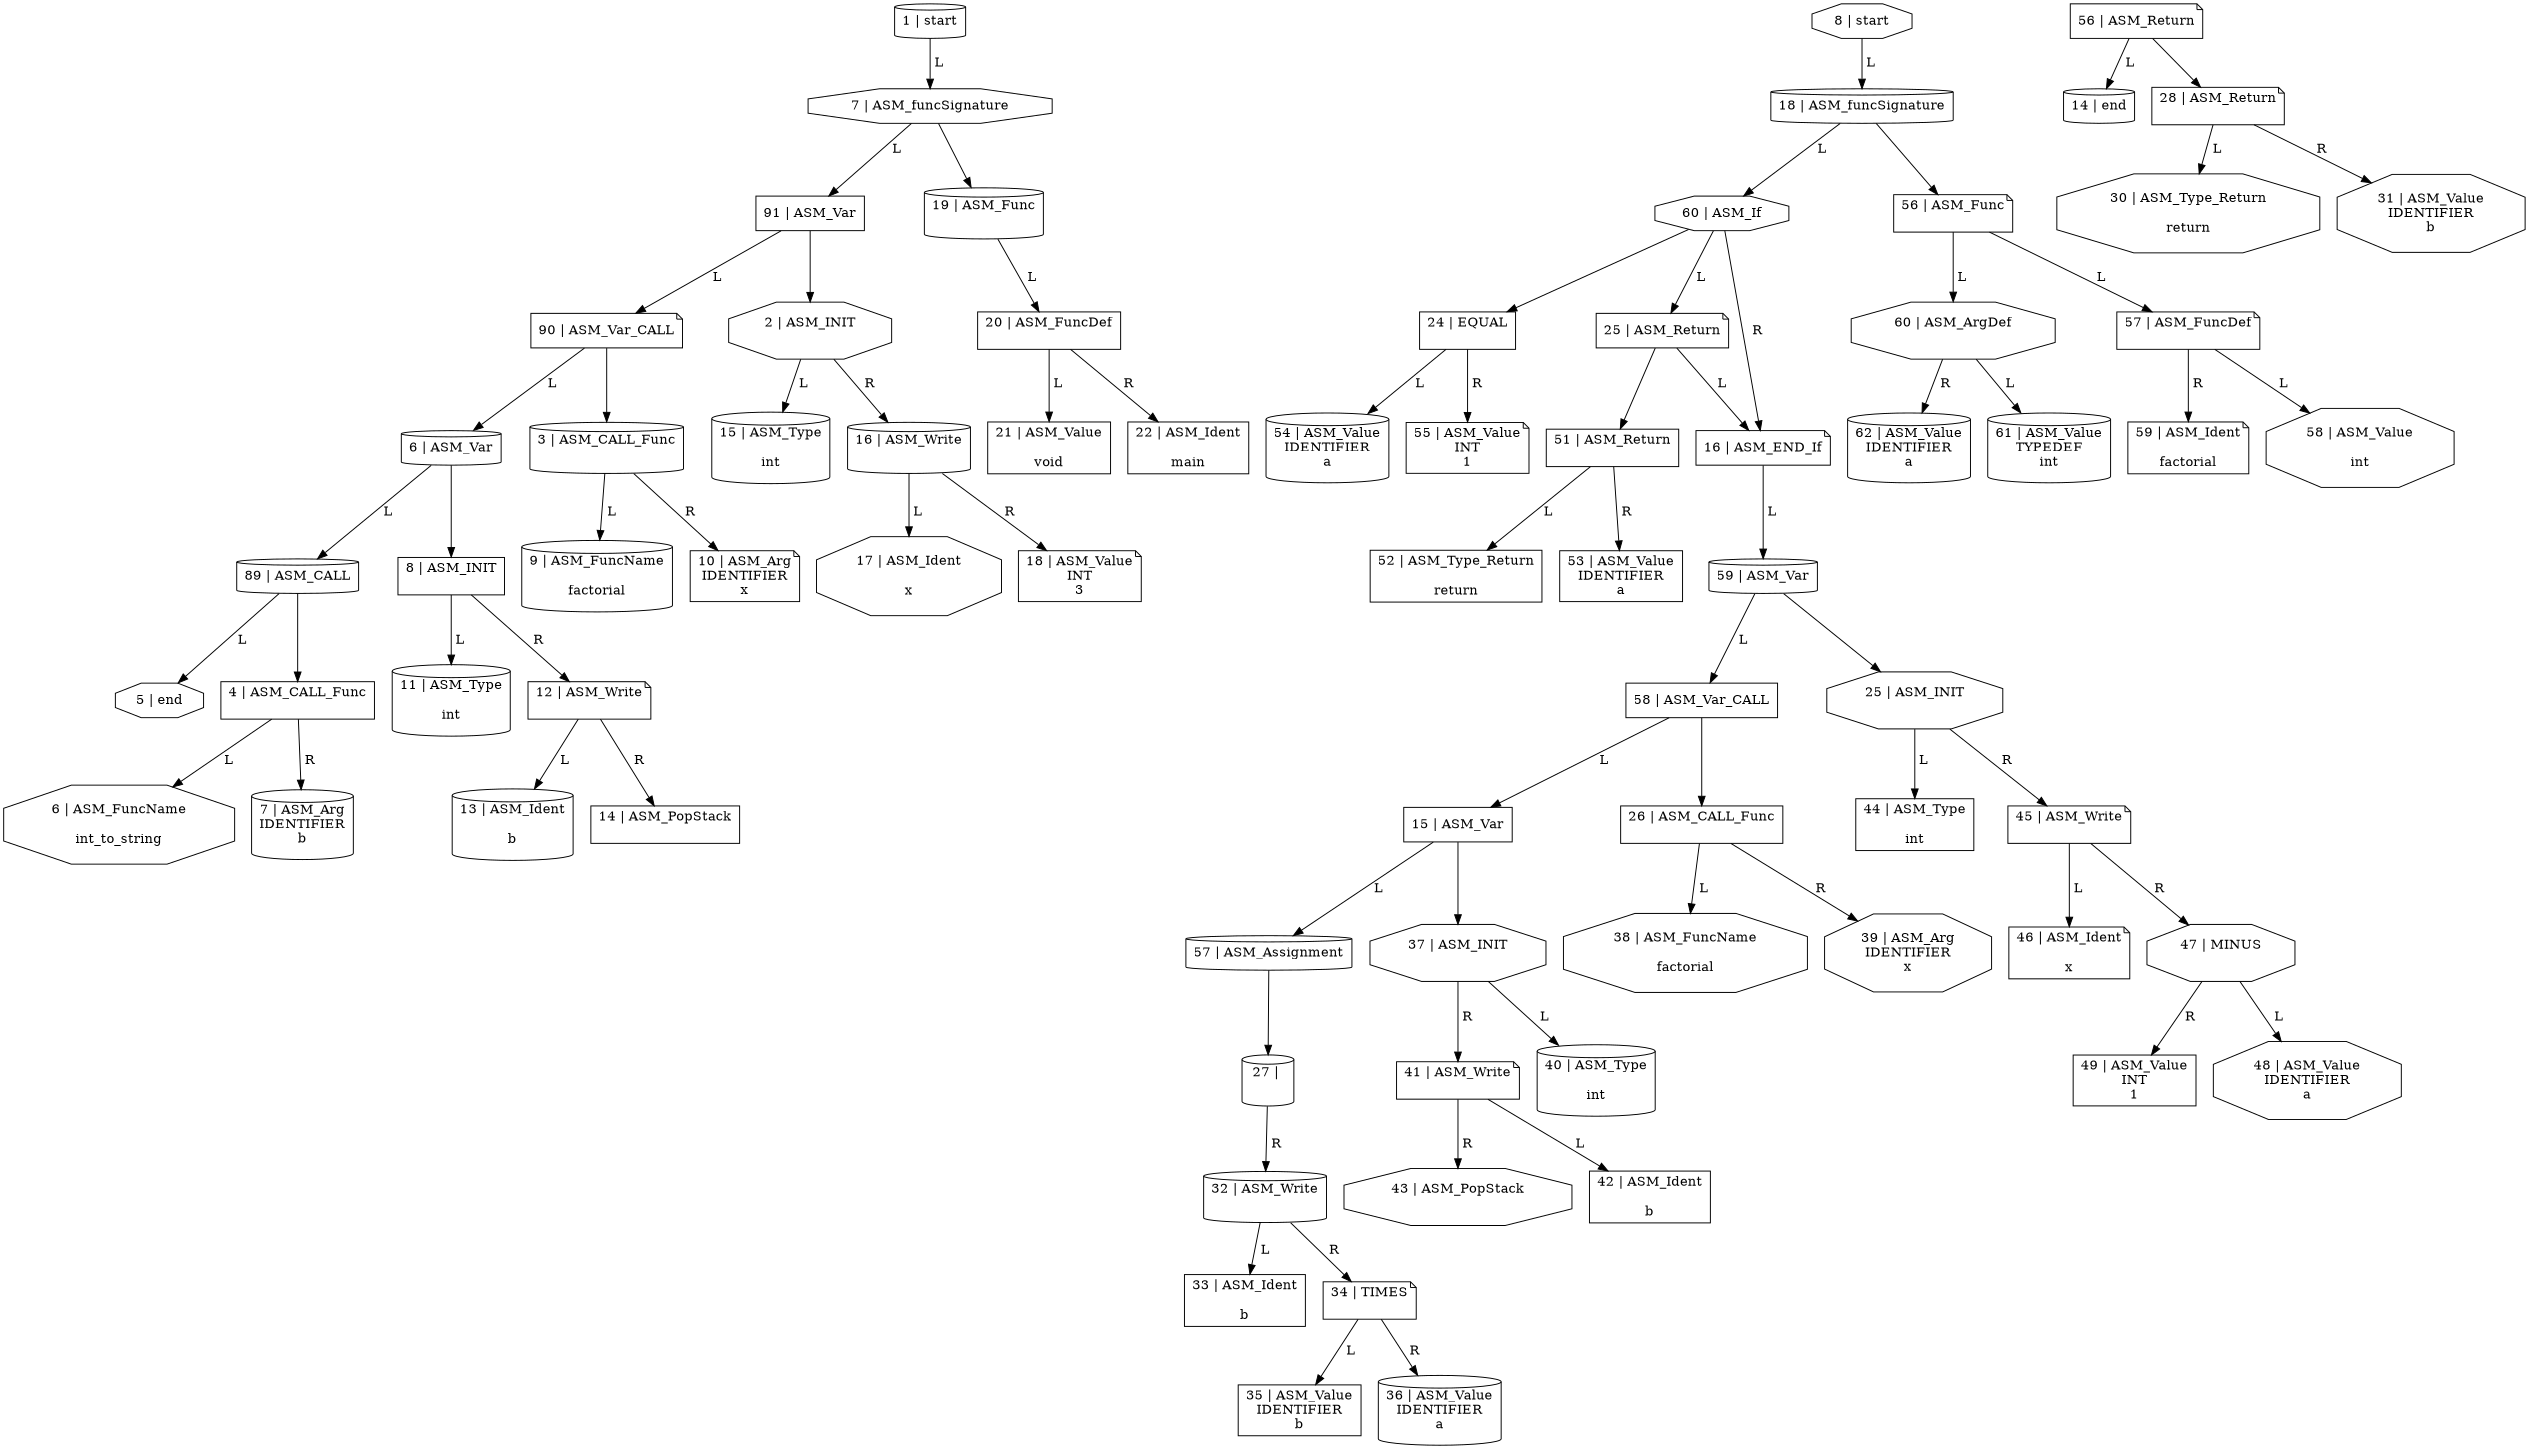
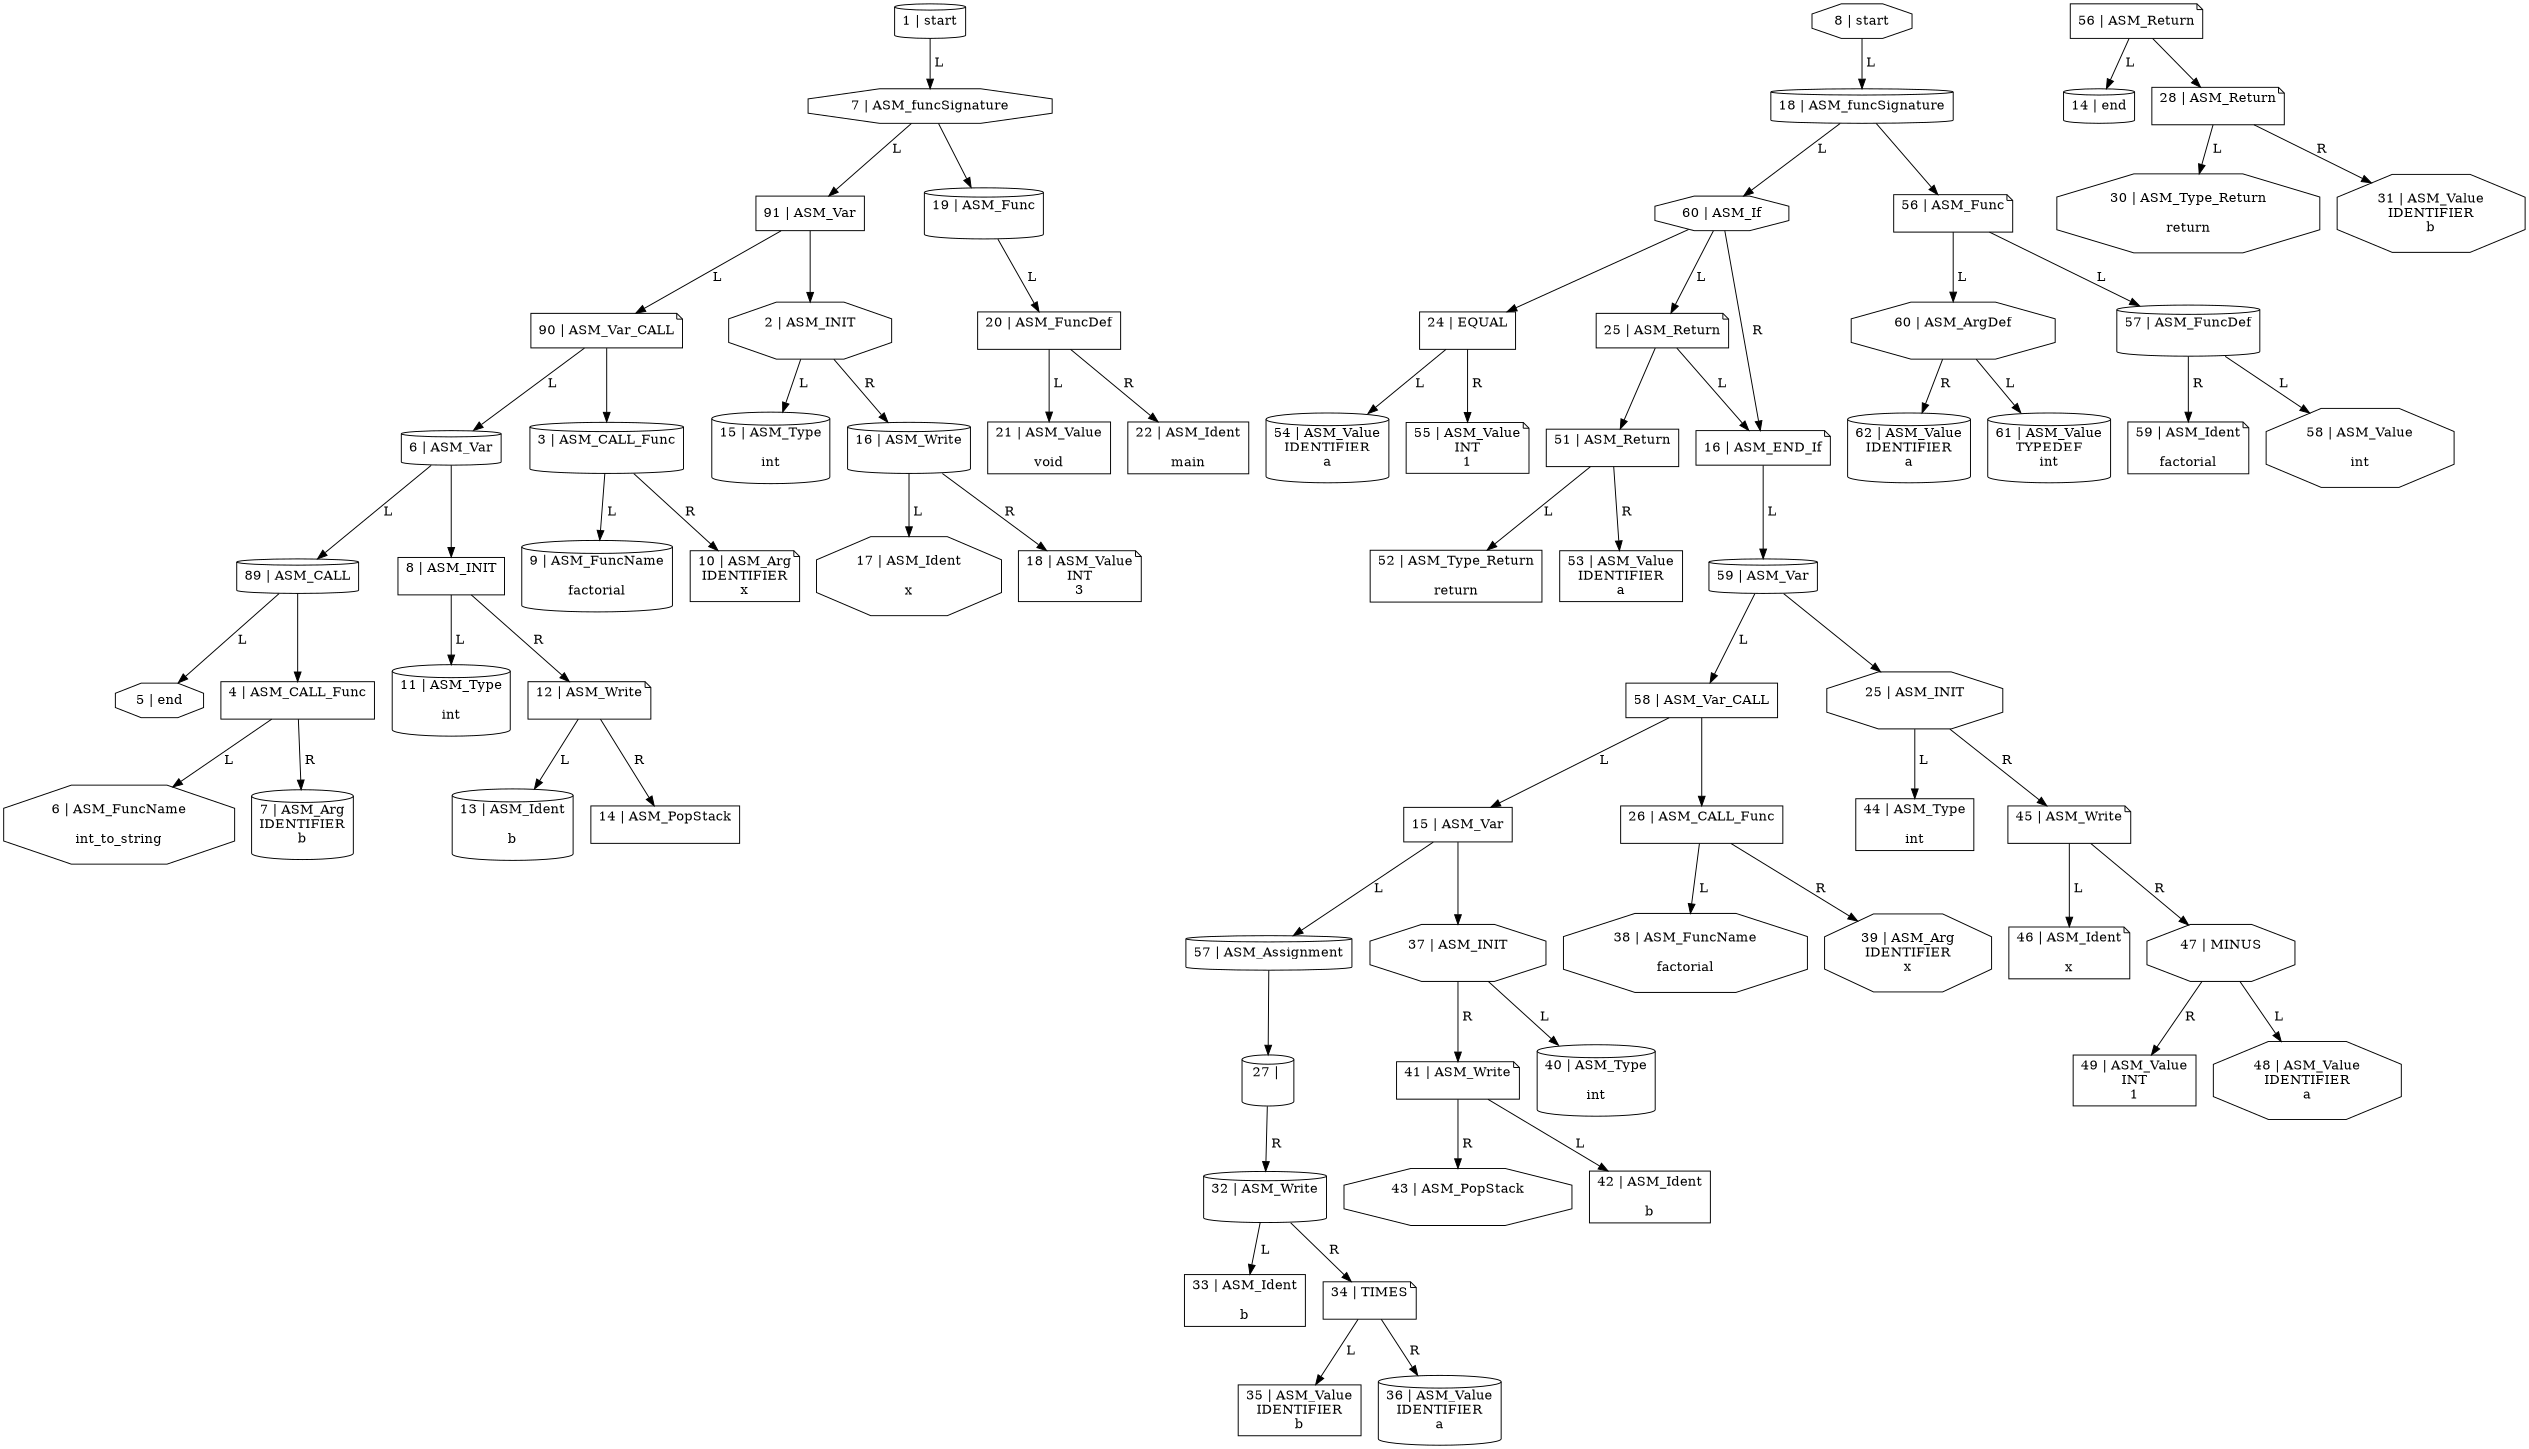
  digraph {
    node [shape=cylinder]
    "7 | ASM_funcSignature" [shape=octagon]
    "1 | start"
    "91 | ASM_Var" [shape=box]
    "19 | ASM_Func\n\n"
    "90 | ASM_Var_CALL" [shape=note]
    "2 | ASM_INIT\n\n" [shape=octagon]
    "20 | ASM_FuncDef\n\n" [shape=box]
    "6 | ASM_Var"
    "3 | ASM_CALL_Func\n\n"
    "15 | ASM_Type\n\nint"
    "16 | ASM_Write\n\n"
    "89 | ASM_CALL"
    "8 | ASM_INIT\n\n" [shape=box]
    "9 | ASM_FuncName\n\nfactorial"
    "10 | ASM_Arg\nIDENTIFIER\nx" [shape=note]
    "5 | end" [shape=octagon]
    "4 | ASM_CALL_Func\n\n" [shape=box]
    "11 | ASM_Type\n\nint"
    "12 | ASM_Write\n\n" [shape=note]
    "6 | ASM_FuncName\n\nint_to_string" [shape=octagon]
    "7 | ASM_Arg\nIDENTIFIER\nb"
    "13 | ASM_Ident\n\nb"
    "14 | ASM_PopStack\n\n" [shape=box]
    "17 | ASM_Ident\n\nx" [shape=octagon]
    "18 | ASM_Value\nINT\n3" [shape=note]
    "21 | ASM_Value\n\nvoid" [shape=box]
    "22 | ASM_Ident\n\nmain" [shape=box]
    "8 | start" [shape=octagon]
    "18 | ASM_funcSignature"
    "60 | ASM_If" [shape=octagon]
    "56 | ASM_Func\n\n" [shape=note]
    "25 | ASM_Return" [shape=note]
    "16 | ASM_END_If" [shape=note]
    "24 | EQUAL\n\n" [shape=box]
-   "57 | ASM_FuncDef\n\n" [shape=note]
+   "57 | ASM_FuncDef\n\n"
    "60 | ASM_ArgDef\n\n" [shape=octagon]
    "51 | ASM_Return\n\n" [shape=box]
    "59 | ASM_Var"
    "54 | ASM_Value\nIDENTIFIER\na"
    "55 | ASM_Value\nINT\n1" [shape=note]
    "52 | ASM_Type_Return\n\nreturn" [shape=box]
    "53 | ASM_Value\nIDENTIFIER\na" [shape=box]
    "58 | ASM_Var_CALL" [shape=box]
    "25 | ASM_INIT\n\n" [shape=octagon]
    "15 | ASM_Var" [shape=box]
    "26 | ASM_CALL_Func\n\n" [shape=box]
    "44 | ASM_Type\n\nint" [shape=box]
    "45 | ASM_Write\n\n" [shape=note]
    "57 | ASM_Assignment"
    "37 | ASM_INIT\n\n" [shape=octagon]
    "38 | ASM_FuncName\n\nfactorial" [shape=octagon]
    "39 | ASM_Arg\nIDENTIFIER\nx" [shape=octagon]
    "27 | \n\n"
    "40 | ASM_Type\n\nint"
    "41 | ASM_Write\n\n" [shape=note]
    "56 | ASM_Return" [shape=note]
    "14 | end"
    "28 | ASM_Return\n\n" [shape=note]
    "32 | ASM_Write\n\n"
    "30 | ASM_Type_Return\n\nreturn" [shape=octagon]
    "31 | ASM_Value\nIDENTIFIER\nb" [shape=octagon]
    "33 | ASM_Ident\n\nb" [shape=box]
    "34 | TIMES\n\n" [shape=note]
    "35 | ASM_Value\nIDENTIFIER\nb" [shape=box]
    "36 | ASM_Value\nIDENTIFIER\na"
    "42 | ASM_Ident\n\nb" [shape=box]
    "43 | ASM_PopStack\n\n" [shape=octagon]
    "46 | ASM_Ident\n\nx" [shape=note]
    "47 | MINUS\n\n" [shape=octagon]
    "48 | ASM_Value\nIDENTIFIER\na" [shape=octagon]
    "49 | ASM_Value\nINT\n1" [shape=box]
    "58 | ASM_Value\n\nint" [shape=octagon]
    "59 | ASM_Ident\n\nfactorial" [shape=note]
    "61 | ASM_Value\nTYPEDEF\nint"
    "62 | ASM_Value\nIDENTIFIER\na"
    "7 | ASM_funcSignature" -> "91 | ASM_Var" [label=" L "]
    "7 | ASM_funcSignature" -> "19 | ASM_Func\n\n" [shape=box]
    "1 | start" -> "7 | ASM_funcSignature" [label=" L "]
    "91 | ASM_Var" -> "90 | ASM_Var_CALL" [label=" L "]
    "91 | ASM_Var" -> "2 | ASM_INIT\n\n" [shape=box]
    "19 | ASM_Func\n\n" -> "20 | ASM_FuncDef\n\n" [label=" L "]
    "90 | ASM_Var_CALL" -> "6 | ASM_Var" [label=" L "]
    "90 | ASM_Var_CALL" -> "3 | ASM_CALL_Func\n\n" [shape=box]
    "2 | ASM_INIT\n\n" -> "15 | ASM_Type\n\nint" [label=" L "]
    "2 | ASM_INIT\n\n" -> "16 | ASM_Write\n\n" [label=" R "]
    "20 | ASM_FuncDef\n\n" -> "21 | ASM_Value\n\nvoid" [label=" L "]
    "20 | ASM_FuncDef\n\n" -> "22 | ASM_Ident\n\nmain" [label=" R "]
    "6 | ASM_Var" -> "89 | ASM_CALL" [label=" L "]
    "6 | ASM_Var" -> "8 | ASM_INIT\n\n" [shape=box]
    "3 | ASM_CALL_Func\n\n" -> "9 | ASM_FuncName\n\nfactorial" [label=" L "]
    "3 | ASM_CALL_Func\n\n" -> "10 | ASM_Arg\nIDENTIFIER\nx" [label=" R "]
    "16 | ASM_Write\n\n" -> "17 | ASM_Ident\n\nx" [label=" L "]
    "16 | ASM_Write\n\n" -> "18 | ASM_Value\nINT\n3" [label=" R "]
    "89 | ASM_CALL" -> "5 | end" [label=" L "]
    "89 | ASM_CALL" -> "4 | ASM_CALL_Func\n\n" [shape=box]
    "8 | ASM_INIT\n\n" -> "11 | ASM_Type\n\nint" [label=" L "]
    "8 | ASM_INIT\n\n" -> "12 | ASM_Write\n\n" [label=" R "]
    "4 | ASM_CALL_Func\n\n" -> "6 | ASM_FuncName\n\nint_to_string" [label=" L "]
    "4 | ASM_CALL_Func\n\n" -> "7 | ASM_Arg\nIDENTIFIER\nb" [label=" R "]
    "12 | ASM_Write\n\n" -> "13 | ASM_Ident\n\nb" [label=" L "]
    "12 | ASM_Write\n\n" -> "14 | ASM_PopStack\n\n" [label=" R "]
    "8 | start" -> "18 | ASM_funcSignature" [label=" L "]
    "18 | ASM_funcSignature" -> "60 | ASM_If" [label=" L "]
    "18 | ASM_funcSignature" -> "56 | ASM_Func\n\n" [shape=box]
    "60 | ASM_If" -> "25 | ASM_Return" [label=" L "]
    "60 | ASM_If" -> "16 | ASM_END_If" [label=" R "]
    "60 | ASM_If" -> "24 | EQUAL\n\n" [shape=box]
    "56 | ASM_Func\n\n" -> "57 | ASM_FuncDef\n\n" [label=" L "]
    "56 | ASM_Func\n\n" -> "60 | ASM_ArgDef\n\n" [label=" L "]
    "25 | ASM_Return" -> "16 | ASM_END_If" [label=" L "]
    "25 | ASM_Return" -> "51 | ASM_Return\n\n" [shape=box]
    "16 | ASM_END_If" -> "59 | ASM_Var" [label=" L "]
    "24 | EQUAL\n\n" -> "54 | ASM_Value\nIDENTIFIER\na" [label=" L "]
    "24 | EQUAL\n\n" -> "55 | ASM_Value\nINT\n1" [label=" R "]
    "57 | ASM_FuncDef\n\n" -> "58 | ASM_Value\n\nint" [label=" L "]
    "57 | ASM_FuncDef\n\n" -> "59 | ASM_Ident\n\nfactorial" [label=" R "]
    "60 | ASM_ArgDef\n\n" -> "61 | ASM_Value\nTYPEDEF\nint" [label=" L "]
    "60 | ASM_ArgDef\n\n" -> "62 | ASM_Value\nIDENTIFIER\na" [label=" R "]
    "51 | ASM_Return\n\n" -> "52 | ASM_Type_Return\n\nreturn" [label=" L "]
    "51 | ASM_Return\n\n" -> "53 | ASM_Value\nIDENTIFIER\na" [label=" R "]
    "59 | ASM_Var" -> "58 | ASM_Var_CALL" [label=" L "]
    "59 | ASM_Var" -> "25 | ASM_INIT\n\n" [shape=box]
    "58 | ASM_Var_CALL" -> "15 | ASM_Var" [label=" L "]
    "58 | ASM_Var_CALL" -> "26 | ASM_CALL_Func\n\n" [shape=box]
    "25 | ASM_INIT\n\n" -> "44 | ASM_Type\n\nint" [label=" L "]
    "25 | ASM_INIT\n\n" -> "45 | ASM_Write\n\n" [label=" R "]
    "15 | ASM_Var" -> "57 | ASM_Assignment" [label=" L "]
    "15 | ASM_Var" -> "37 | ASM_INIT\n\n" [shape=box]
    "26 | ASM_CALL_Func\n\n" -> "38 | ASM_FuncName\n\nfactorial" [label=" L "]
    "26 | ASM_CALL_Func\n\n" -> "39 | ASM_Arg\nIDENTIFIER\nx" [label=" R "]
    "45 | ASM_Write\n\n" -> "46 | ASM_Ident\n\nx" [label=" L "]
    "45 | ASM_Write\n\n" -> "47 | MINUS\n\n" [label=" R "]
    "57 | ASM_Assignment" -> "27 | \n\n" [shape=box]
    "37 | ASM_INIT\n\n" -> "40 | ASM_Type\n\nint" [label=" L "]
    "37 | ASM_INIT\n\n" -> "41 | ASM_Write\n\n" [label=" R "]
    "27 | \n\n" -> "32 | ASM_Write\n\n" [label=" R "]
    "41 | ASM_Write\n\n" -> "42 | ASM_Ident\n\nb" [label=" L "]
    "41 | ASM_Write\n\n" -> "43 | ASM_PopStack\n\n" [label=" R "]
    "56 | ASM_Return" -> "14 | end" [label=" L "]
    "56 | ASM_Return" -> "28 | ASM_Return\n\n" [shape=box]
    "28 | ASM_Return\n\n" -> "30 | ASM_Type_Return\n\nreturn" [label=" L "]
    "28 | ASM_Return\n\n" -> "31 | ASM_Value\nIDENTIFIER\nb" [label=" R "]
    "32 | ASM_Write\n\n" -> "33 | ASM_Ident\n\nb" [label=" L "]
    "32 | ASM_Write\n\n" -> "34 | TIMES\n\n" [label=" R "]
    "34 | TIMES\n\n" -> "35 | ASM_Value\nIDENTIFIER\nb" [label=" L "]
    "34 | TIMES\n\n" -> "36 | ASM_Value\nIDENTIFIER\na" [label=" R "]
    "47 | MINUS\n\n" -> "48 | ASM_Value\nIDENTIFIER\na" [label=" L "]
    "47 | MINUS\n\n" -> "49 | ASM_Value\nINT\n1" [label=" R "]
  }
